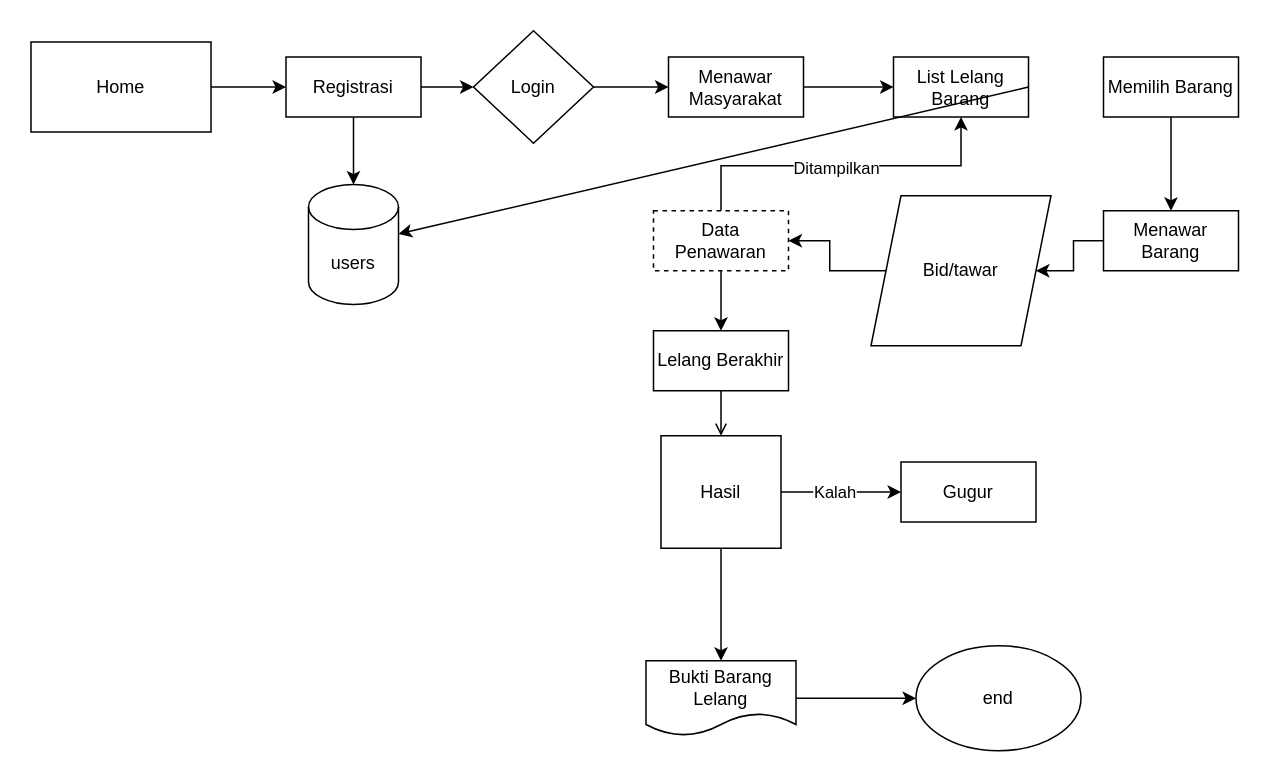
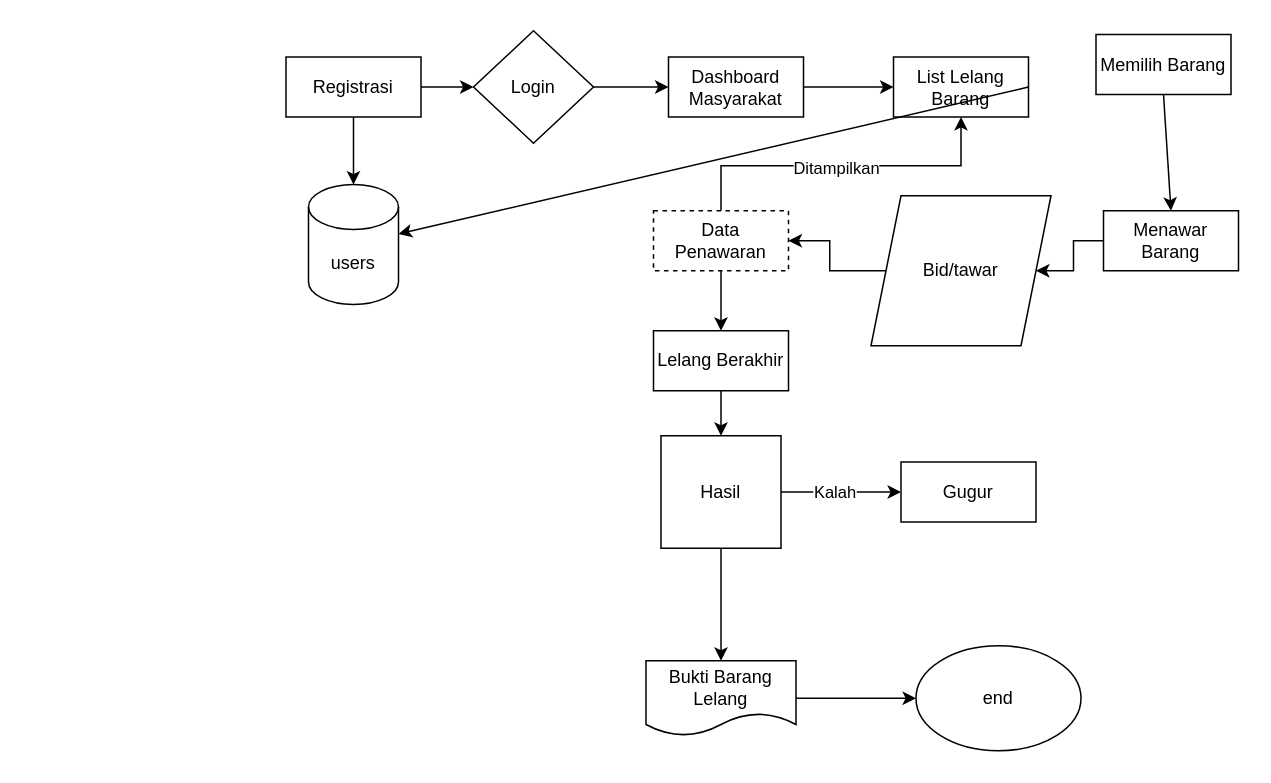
  <mxCell id="0" />
  <mxCell id="1" parent="0" />
- <mxCell id="2" value="" style="edgeStyle=orthogonalEdgeStyle;rounded=0;orthogonalLoop=1;jettySize=auto;html=1;" edge="1" parent="1" source="3" target="7"><mxGeometry relative="1" as="geometry" /></mxCell>
- <mxCell id="3" value="Home" style="rounded=0;whiteSpace=wrap;html=1;" parent="1" vertex="1"><mxGeometry x="20" y="27.5" width="120" height="60" as="geometry" /></mxCell>
  <mxCell id="4" value="Login" style="rhombus;whiteSpace=wrap;html=1;" parent="1" vertex="1"><mxGeometry x="315" y="20" width="80" height="75" as="geometry" /></mxCell>
  <mxCell id="5" value="" style="edgeStyle=orthogonalEdgeStyle;rounded=0;orthogonalLoop=1;jettySize=auto;html=1;" edge="1" parent="1" source="7" target="4"><mxGeometry relative="1" as="geometry" /></mxCell>
  <mxCell id="6" value="" style="edgeStyle=orthogonalEdgeStyle;rounded=0;orthogonalLoop=1;jettySize=auto;html=1;" edge="1" parent="1" source="7" target="31"><mxGeometry relative="1" as="geometry" /></mxCell>
  <mxCell id="7" value="Registrasi" style="rounded=0;whiteSpace=wrap;html=1;" parent="1" vertex="1"><mxGeometry x="190" y="37.5" width="90" height="40" as="geometry" /></mxCell>
- <mxCell id="8" value="Menawar&lt;br&gt;Masyarakat" style="rounded=0;whiteSpace=wrap;html=1;" parent="1" vertex="1"><mxGeometry x="445" y="37.5" width="90" height="40" as="geometry" /></mxCell>
+ <mxCell id="8" value="Dashboard&lt;br&gt;Masyarakat" style="rounded=0;whiteSpace=wrap;html=1;" parent="1" vertex="1"><mxGeometry x="445" y="37.5" width="90" height="40" as="geometry" /></mxCell>
  <mxCell id="9" value="" style="endArrow=classic;html=1;rounded=0;exitX=1;exitY=0.5;exitDx=0;exitDy=0;entryX=0;entryY=0.5;entryDx=0;entryDy=0;" parent="1" source="4" target="8" edge="1"><mxGeometry width="50" height="50" relative="1" as="geometry"><mxPoint x="445" y="200" as="sourcePoint" /><mxPoint x="495" y="150" as="targetPoint" /></mxGeometry></mxCell>
  <mxCell id="10" value="List Lelang Barang" style="rounded=0;whiteSpace=wrap;html=1;" parent="1" vertex="1"><mxGeometry x="595" y="37.5" width="90" height="40" as="geometry" /></mxCell>
  <mxCell id="11" value="" style="endArrow=classic;html=1;rounded=0;exitX=1;exitY=0.5;exitDx=0;exitDy=0;entryX=0;entryY=0.5;entryDx=0;entryDy=0;" parent="1" source="8" target="10" edge="1"><mxGeometry width="50" height="50" relative="1" as="geometry"><mxPoint x="535" y="160" as="sourcePoint" /><mxPoint x="585" y="110" as="targetPoint" /></mxGeometry></mxCell>
- <mxCell id="12" value="Memilih Barang" style="rounded=0;whiteSpace=wrap;html=1;" parent="1" vertex="1"><mxGeometry x="735" y="37.5" width="90" height="40" as="geometry" /></mxCell>
+ <mxCell id="12" value="Memilih Barang" style="rounded=0;whiteSpace=wrap;html=1;" parent="1" vertex="1"><mxGeometry x="730" y="22.5" width="90" height="40" as="geometry" /></mxCell>
  <mxCell id="13" value="" style="endArrow=classic;html=1;rounded=0;exitX=1;exitY=0.5;exitDx=0;exitDy=0;" parent="1" source="10" target="31" edge="1"><mxGeometry width="50" height="50" relative="1" as="geometry"><mxPoint x="615" y="150" as="sourcePoint" /><mxPoint x="665" y="100" as="targetPoint" /></mxGeometry></mxCell>
  <mxCell id="14" value="" style="endArrow=classic;html=1;rounded=0;exitX=0.5;exitY=1;exitDx=0;exitDy=0;" parent="1" source="12" edge="1"><mxGeometry width="50" height="50" relative="1" as="geometry"><mxPoint x="615" y="150" as="sourcePoint" /><mxPoint x="780" y="140" as="targetPoint" /></mxGeometry></mxCell>
  <mxCell id="15" value="" style="edgeStyle=orthogonalEdgeStyle;rounded=0;orthogonalLoop=1;jettySize=auto;html=1;" edge="1" parent="1" source="16" target="33"><mxGeometry relative="1" as="geometry" /></mxCell>
  <mxCell id="16" value="Menawar Barang" style="rounded=0;whiteSpace=wrap;html=1;" parent="1" vertex="1"><mxGeometry x="735" y="140" width="90" height="40" as="geometry" /></mxCell>
  <mxCell id="17" value="" style="edgeStyle=orthogonalEdgeStyle;rounded=0;orthogonalLoop=1;jettySize=auto;html=1;entryX=0.5;entryY=1;entryDx=0;entryDy=0;" parent="1" source="20" target="10" edge="1"><mxGeometry relative="1" as="geometry"><mxPoint x="615" y="80" as="targetPoint" /><Array as="points"><mxPoint x="480" y="110" /><mxPoint x="640" y="110" /></Array></mxGeometry></mxCell>
  <mxCell id="18" value="Ditampilkan" style="edgeLabel;html=1;align=center;verticalAlign=middle;resizable=0;points=[];" parent="17" vertex="1" connectable="0"><mxGeometry x="-0.29" y="-1" relative="1" as="geometry"><mxPoint x="27" as="offset" /></mxGeometry></mxCell>
  <mxCell id="19" value="" style="edgeStyle=orthogonalEdgeStyle;rounded=0;orthogonalLoop=1;jettySize=auto;html=1;" parent="1" source="20" target="22" edge="1"><mxGeometry relative="1" as="geometry" /></mxCell>
  <mxCell id="20" value="Data Penawaran" style="rounded=0;whiteSpace=wrap;html=1;dashed=1;" parent="1" vertex="1"><mxGeometry x="435" y="140" width="90" height="40" as="geometry" /></mxCell>
- <mxCell id="21" value="" style="edgeStyle=orthogonalEdgeStyle;rounded=0;orthogonalLoop=1;jettySize=auto;html=1;endArrow=open;" parent="1" source="22" target="26" edge="1"><mxGeometry relative="1" as="geometry" /></mxCell>
+ <mxCell id="21" value="" style="edgeStyle=orthogonalEdgeStyle;rounded=0;orthogonalLoop=1;jettySize=auto;html=1;" parent="1" source="22" target="26" edge="1"><mxGeometry relative="1" as="geometry" /></mxCell>
  <mxCell id="22" value="Lelang Berakhir" style="rounded=0;whiteSpace=wrap;html=1;" parent="1" vertex="1"><mxGeometry x="435" y="220" width="90" height="40" as="geometry" /></mxCell>
  <mxCell id="23" value="" style="edgeStyle=orthogonalEdgeStyle;rounded=0;orthogonalLoop=1;jettySize=auto;html=1;" parent="1" source="26" target="27" edge="1"><mxGeometry relative="1" as="geometry" /></mxCell>
  <mxCell id="24" value="Kalah" style="edgeLabel;html=1;align=center;verticalAlign=middle;resizable=0;points=[];" parent="23" vertex="1" connectable="0"><mxGeometry x="-0.255" y="1" relative="1" as="geometry"><mxPoint x="5" y="1" as="offset" /></mxGeometry></mxCell>
  <mxCell id="25" value="" style="edgeStyle=orthogonalEdgeStyle;rounded=0;orthogonalLoop=1;jettySize=auto;html=1;" edge="1" parent="1" source="26" target="29"><mxGeometry relative="1" as="geometry" /></mxCell>
  <mxCell id="26" value="Hasil" style="whiteSpace=wrap;html=1;rounded=0;" parent="1" vertex="1"><mxGeometry x="440" y="290" width="80" height="75" as="geometry" /></mxCell>
  <mxCell id="27" value="Gugur" style="rounded=0;whiteSpace=wrap;html=1;" parent="1" vertex="1"><mxGeometry x="600" y="307.5" width="90" height="40" as="geometry" /></mxCell>
  <mxCell id="28" value="" style="edgeStyle=orthogonalEdgeStyle;rounded=0;orthogonalLoop=1;jettySize=auto;html=1;" edge="1" parent="1" source="29" target="30"><mxGeometry relative="1" as="geometry" /></mxCell>
  <mxCell id="29" value="Bukti Barang Lelang" style="shape=document;whiteSpace=wrap;html=1;boundedLbl=1;" parent="1" vertex="1"><mxGeometry x="430" y="440" width="100" height="50" as="geometry" /></mxCell>
  <mxCell id="30" value="end" style="ellipse;whiteSpace=wrap;html=1;" parent="1" vertex="1"><mxGeometry x="610" y="430" width="110" height="70" as="geometry" /></mxCell>
  <mxCell id="31" value="users" style="shape=cylinder3;whiteSpace=wrap;html=1;boundedLbl=1;backgroundOutline=1;size=15;" vertex="1" parent="1"><mxGeometry x="205" y="122.5" width="60" height="80" as="geometry" /></mxCell>
  <mxCell id="32" value="" style="edgeStyle=orthogonalEdgeStyle;rounded=0;orthogonalLoop=1;jettySize=auto;html=1;" edge="1" parent="1" source="33" target="20"><mxGeometry relative="1" as="geometry" /></mxCell>
  <mxCell id="33" value="Bid/tawar" style="shape=parallelogram;perimeter=parallelogramPerimeter;whiteSpace=wrap;html=1;fixedSize=1;" vertex="1" parent="1"><mxGeometry x="580" y="130" width="120" height="100" as="geometry" /></mxCell>
